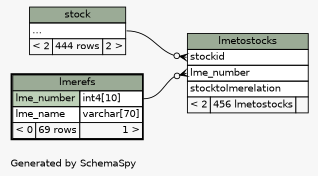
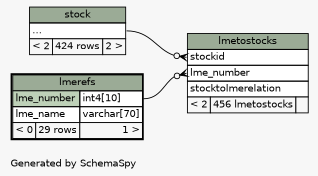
  digraph {
    bgcolor="#f7f7f7"
    fontname=Helvetica
    fontsize=11
    label="\nGenerated by SchemaSpy"
    labeljust=l
    nodesep=0.18
    rankdir=RL
    ranksep=0.46
    node [fontname=Helvetica fontsize=11 shape=plaintext]
    edge [arrowhead=none arrowsize=0.8 arrowtail=crowodot dir=back]
    n1 [label=<     <TABLE BORDER="0" CELLBORDER="1" CELLSPACING="0" BGCOLOR="#ffffff">       <TR><TD COLSPAN="3" BGCOLOR="#9bab96" ALIGN="CENTER">lmetostocks</TD></TR>       <TR><TD PORT="stockid" COLSPAN="3" ALIGN="LEFT">stockid</TD></TR>       <TR><TD PORT="lme_number" COLSPAN="3" ALIGN="LEFT">lme_number</TD></TR>       <TR><TD PORT="stocktolmerelation" COLSPAN="3" ALIGN="LEFT">stocktolmerelation</TD></TR>       <TR><TD ALIGN="LEFT" BGCOLOR="#f7f7f7">&lt; 2</TD><TD ALIGN="RIGHT" BGCOLOR="#f7f7f7">456 lmetostocks</TD><TD ALIGN="RIGHT" BGCOLOR="#f7f7f7">  </TD></TR>     </TABLE>>]
-   n2 [label=<     <TABLE BORDER="2" CELLBORDER="1" CELLSPACING="0" BGCOLOR="#ffffff">       <TR><TD COLSPAN="3" BGCOLOR="#9bab96" ALIGN="CENTER">lmerefs</TD></TR>       <TR><TD PORT="lme_number" COLSPAN="2" BGCOLOR="#bed1b8" ALIGN="LEFT">lme_number</TD><TD PORT="lme_number.type" ALIGN="LEFT">int4[10]</TD></TR>       <TR><TD PORT="lme_name" COLSPAN="2" ALIGN="LEFT">lme_name</TD><TD PORT="lme_name.type" ALIGN="LEFT">varchar[70]</TD></TR>       <TR><TD ALIGN="LEFT" BGCOLOR="#f7f7f7">&lt; 0</TD><TD ALIGN="RIGHT" BGCOLOR="#f7f7f7">69 rows</TD><TD ALIGN="RIGHT" BGCOLOR="#f7f7f7">1 &gt;</TD></TR>     </TABLE>>]
-   n3 [label=<     <TABLE BORDER="0" CELLBORDER="1" CELLSPACING="0" BGCOLOR="#ffffff">       <TR><TD COLSPAN="3" BGCOLOR="#9bab96" ALIGN="CENTER">stock</TD></TR>       <TR><TD PORT="elipses" COLSPAN="3" ALIGN="LEFT">...</TD></TR>       <TR><TD ALIGN="LEFT" BGCOLOR="#f7f7f7">&lt; 2</TD><TD ALIGN="RIGHT" BGCOLOR="#f7f7f7">444 rows</TD><TD ALIGN="RIGHT" BGCOLOR="#f7f7f7">2 &gt;</TD></TR>     </TABLE>>]
+   n2 [label=<     <TABLE BORDER="2" CELLBORDER="1" CELLSPACING="0" BGCOLOR="#ffffff">       <TR><TD COLSPAN="3" BGCOLOR="#9bab96" ALIGN="CENTER">lmerefs</TD></TR>       <TR><TD PORT="lme_number" COLSPAN="2" BGCOLOR="#bed1b8" ALIGN="LEFT">lme_number</TD><TD PORT="lme_number.type" ALIGN="LEFT">int4[10]</TD></TR>       <TR><TD PORT="lme_name" COLSPAN="2" ALIGN="LEFT">lme_name</TD><TD PORT="lme_name.type" ALIGN="LEFT">varchar[70]</TD></TR>       <TR><TD ALIGN="LEFT" BGCOLOR="#f7f7f7">&lt; 0</TD><TD ALIGN="RIGHT" BGCOLOR="#f7f7f7">29 rows</TD><TD ALIGN="RIGHT" BGCOLOR="#f7f7f7">1 &gt;</TD></TR>     </TABLE>>]
+   n3 [label=<     <TABLE BORDER="0" CELLBORDER="1" CELLSPACING="0" BGCOLOR="#ffffff">       <TR><TD COLSPAN="3" BGCOLOR="#9bab96" ALIGN="CENTER">stock</TD></TR>       <TR><TD PORT="elipses" COLSPAN="3" ALIGN="LEFT">...</TD></TR>       <TR><TD ALIGN="LEFT" BGCOLOR="#f7f7f7">&lt; 2</TD><TD ALIGN="RIGHT" BGCOLOR="#f7f7f7">424 rows</TD><TD ALIGN="RIGHT" BGCOLOR="#f7f7f7">2 &gt;</TD></TR>     </TABLE>>]
    n1 -> n2 [headport="lme_number.type:e" tailport="lme_number:w"]
    n1 -> n3 [headport="elipses:e" tailport="stockid:w"]
  }
